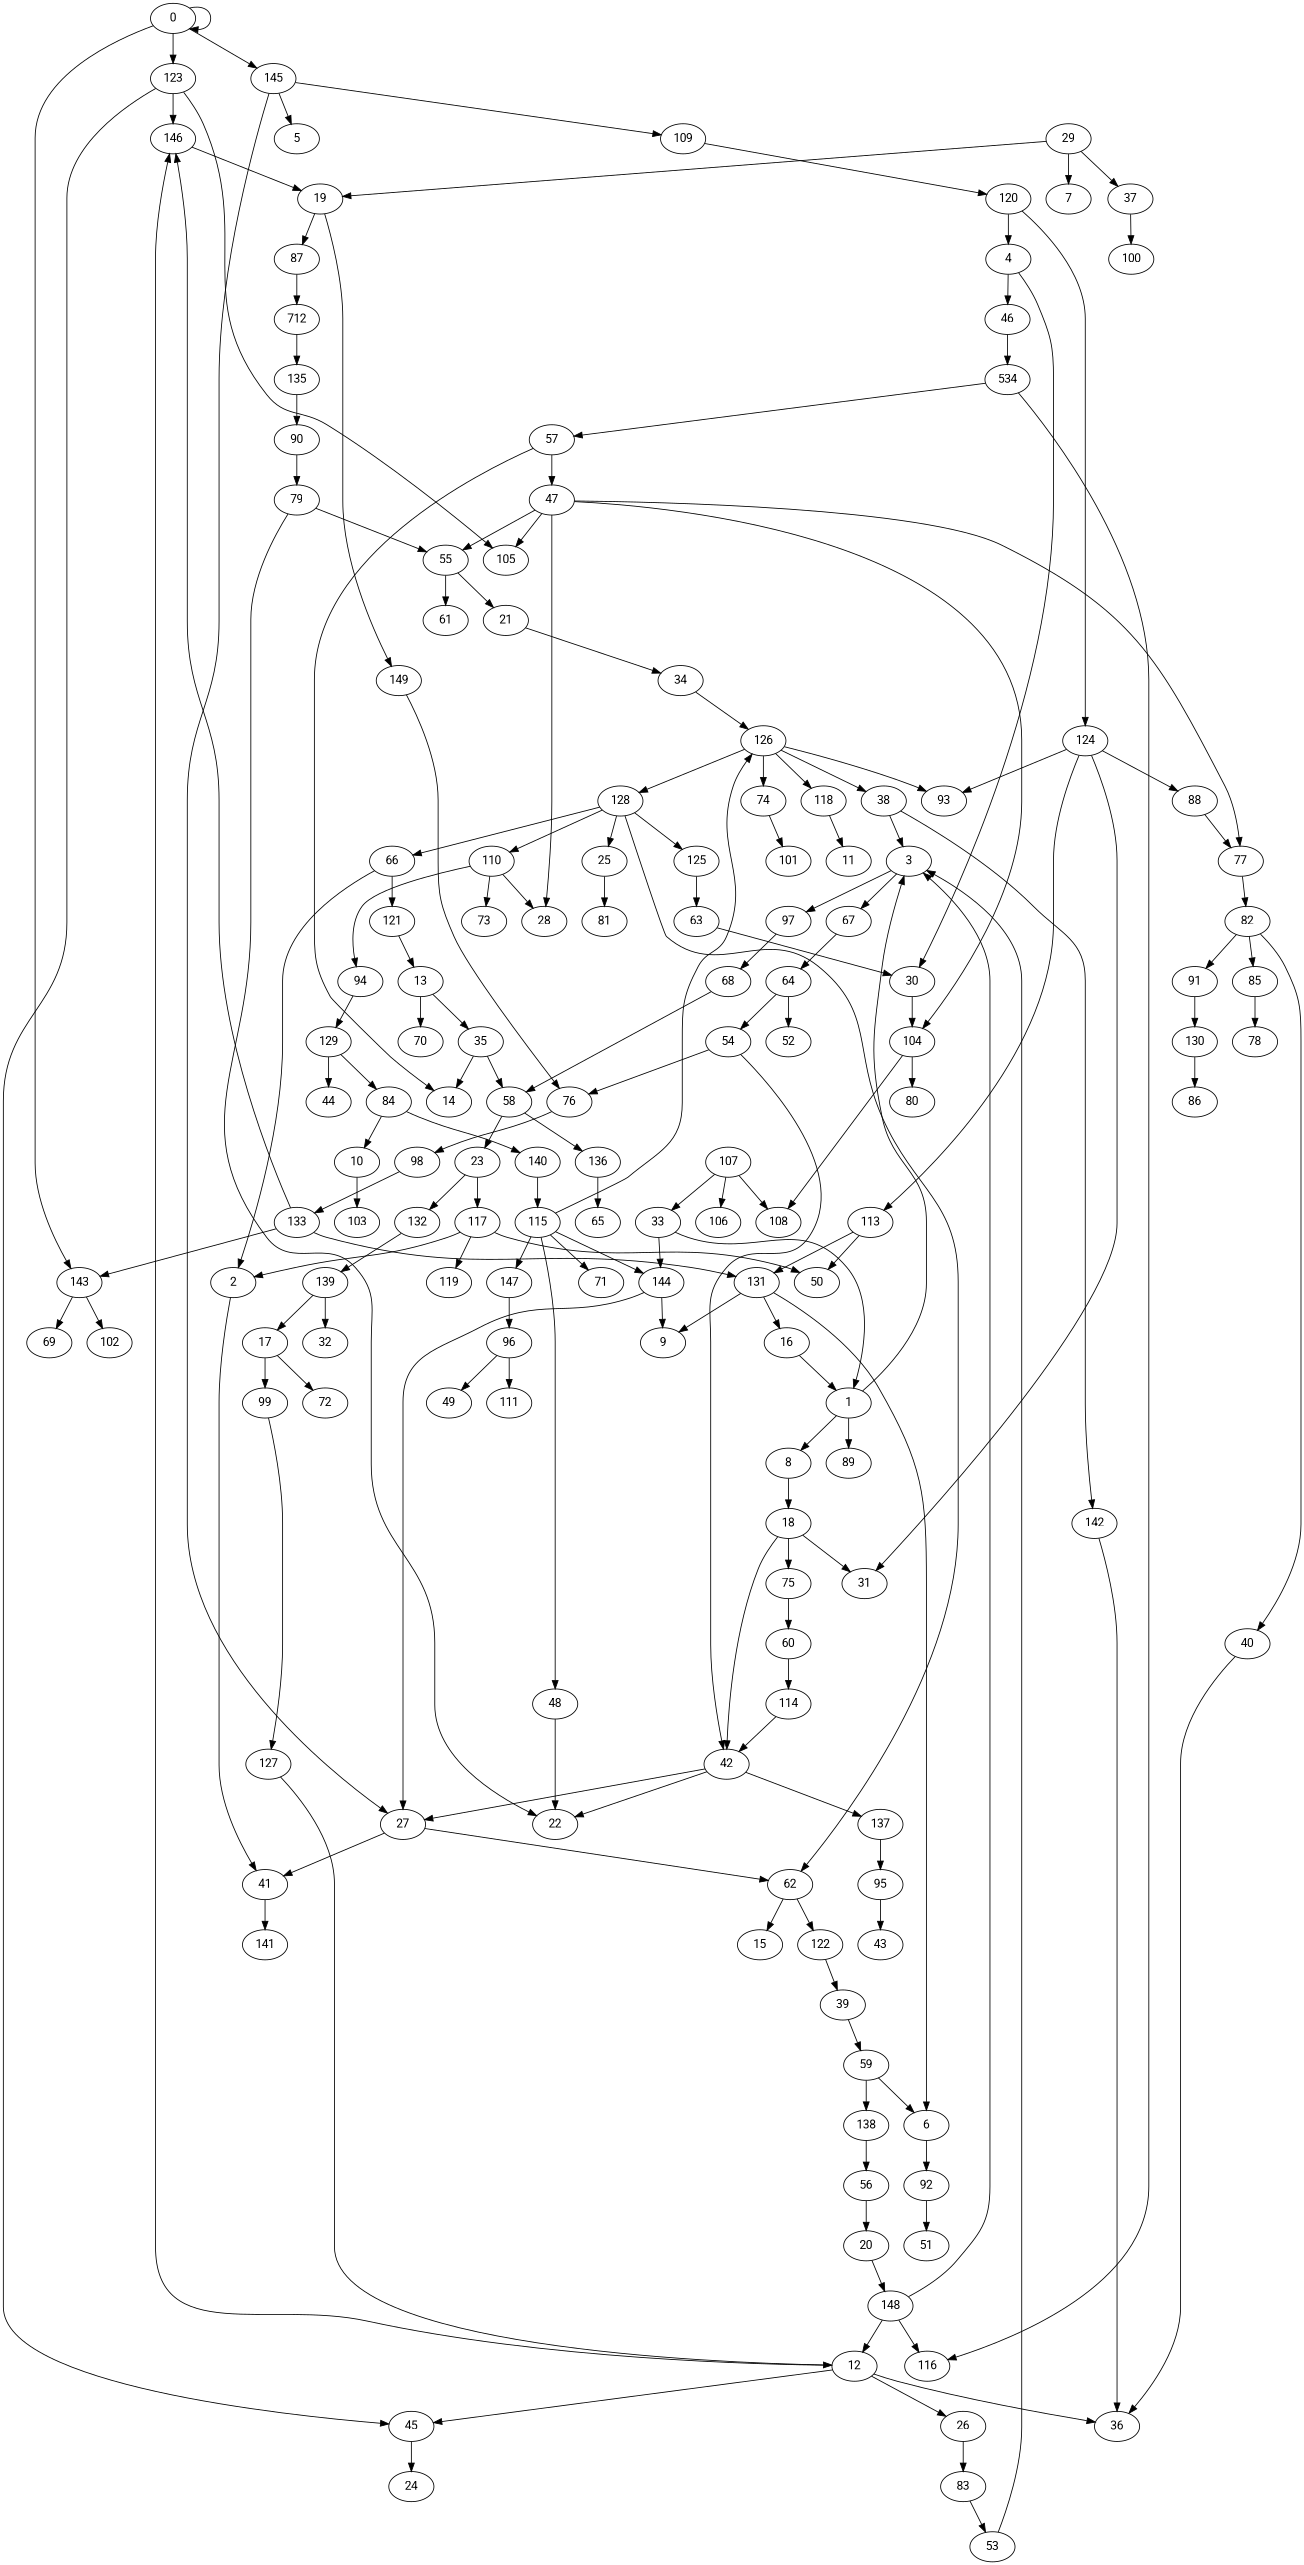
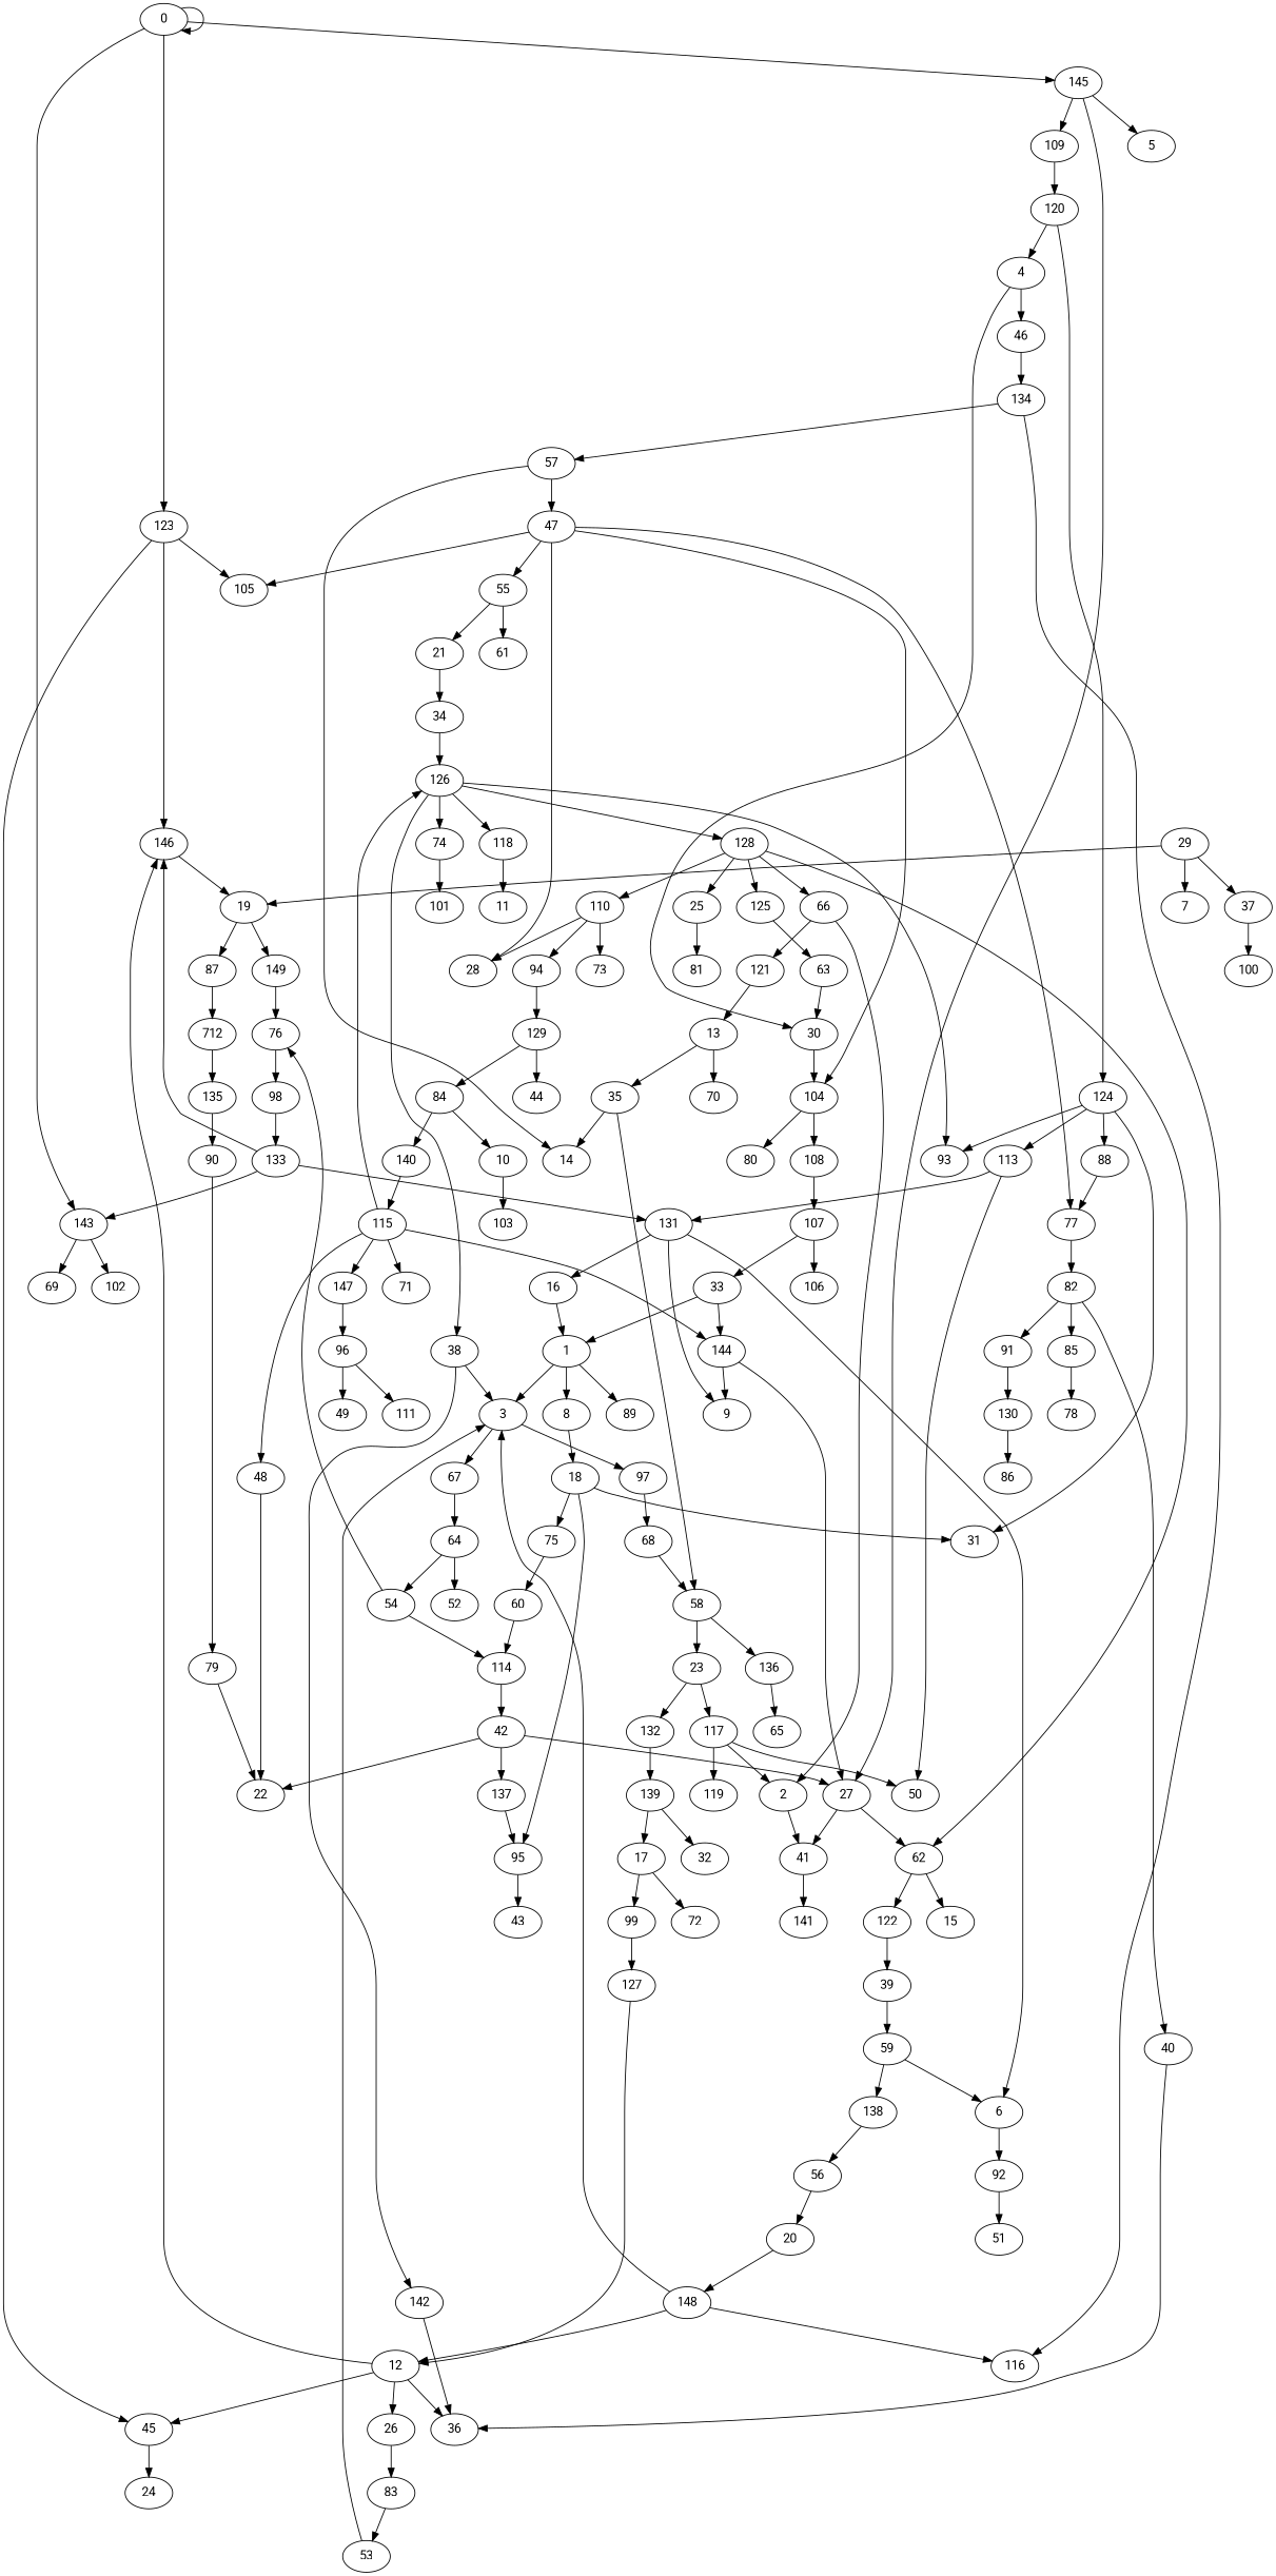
  digraph {
    fontname=Roboto
    node [fontname=Roboto]
    edge [fontname=Roboto]
    0 [height=0.5 width=0.75]
    123 [height=0.5 width=0.75]
    143 [height=0.5 width=0.75]
    145 [height=0.5 width=0.75]
    45 [height=0.5 width=0.75]
    146 [height=0.5 width=0.75]
    105 [height=0.5 width=0.75]
    69 [height=0.5 width=0.75]
    102 [height=0.5 width=0.75]
    5 [height=0.5 width=0.75]
    27 [height=0.5 width=0.75]
    109 [height=0.5 width=0.75]
    24 [height=0.5 width=0.75]
    19 [height=0.5 width=0.75]
    41 [height=0.5 width=0.75]
    62 [height=0.5 width=0.75]
    120 [height=0.5 width=0.75]
    1 [height=0.5 width=0.75]
    3 [height=0.5 width=0.75]
    8 [height=0.5 width=0.75]
    89 [height=0.5 width=0.75]
    67 [height=0.5 width=0.75]
    97 [height=0.5 width=0.75]
    18 [height=0.5 width=0.75]
    64 [height=0.5 width=0.75]
    68 [height=0.5 width=0.75]
    31 [height=0.5 width=0.75]
    42 [height=0.5 width=0.75]
    75 [height=0.5 width=0.75]
    2 [height=0.5 width=0.75]
    141 [height=0.5 width=0.75]
    52 [height=0.5 width=0.75]
    54 [height=0.5 width=0.75]
    58 [height=0.5 width=0.75]
    4 [height=0.5 width=0.75]
    30 [height=0.5 width=0.75]
    46 [height=0.5 width=0.75]
    104 [height=0.5 width=0.75]
-   134 [height=0.5 width=0.75 label=534]
+   134 [height=0.5 width=0.75]
    80 [height=0.5 width=0.75]
    108 [height=0.5 width=0.75]
    116 [height=0.5 width=0.75]
    57 [height=0.5 width=0.75]
    6 [height=0.5 width=0.75]
    92 [height=0.5 width=0.75]
    51 [height=0.5 width=0.75]
    7 [height=0.5 width=0.75]
    22 [height=0.5 width=0.75]
    137 [height=0.5 width=0.75]
    60 [height=0.5 width=0.75]
    9 [height=0.5 width=0.75]
    10 [height=0.5 width=0.75]
    103 [height=0.5 width=0.75]
    11 [height=0.5 width=0.75]
    12 [height=0.5 width=0.75]
    26 [height=0.5 width=0.75]
    36 [height=0.5 width=0.75]
    83 [height=0.5 width=0.75]
    53 [height=0.5 width=0.75]
    87 [height=0.5 width=0.75]
    149 [height=0.5 width=0.75]
    13 [height=0.5 width=0.75]
    35 [height=0.5 width=0.75]
    70 [height=0.5 width=0.75]
    14 [height=0.5 width=0.75]
    23 [height=0.5 width=0.75]
    136 [height=0.5 width=0.75]
    15 [height=0.5 width=0.75]
    16 [height=0.5 width=0.75]
    17 [height=0.5 width=0.75]
    72 [height=0.5 width=0.75]
    99 [height=0.5 width=0.75]
    127 [height=0.5 width=0.75]
    95 [height=0.5 width=0.75]
    114 [height=0.5 width=0.75]
    29 [height=0.5 width=0.75]
    37 [height=0.5 width=0.75]
    n78 [height=0.5 label=712 width=0.75]
    76 [height=0.5 width=0.75]
    100 [height=0.5 width=0.75]
    135 [height=0.5 width=0.75]
    98 [height=0.5 width=0.75]
    20 [height=0.5 width=0.75]
    148 [height=0.5 width=0.75]
    21 [height=0.5 width=0.75]
    34 [height=0.5 width=0.75]
    126 [height=0.5 width=0.75]
    38 [height=0.5 width=0.75]
    74 [height=0.5 width=0.75]
    93 [height=0.5 width=0.75]
    118 [height=0.5 width=0.75]
    128 [height=0.5 width=0.75]
    117 [height=0.5 width=0.75]
    132 [height=0.5 width=0.75]
    50 [height=0.5 width=0.75]
    119 [height=0.5 width=0.75]
    139 [height=0.5 width=0.75]
    32 [height=0.5 width=0.75]
    25 [height=0.5 width=0.75]
    81 [height=0.5 width=0.75]
    122 [height=0.5 width=0.75]
    39 [height=0.5 width=0.75]
    28 [height=0.5 width=0.75]
    107 [height=0.5 width=0.75]
    33 [height=0.5 width=0.75]
    144 [height=0.5 width=0.75]
    142 [height=0.5 width=0.75]
    101 [height=0.5 width=0.75]
    66 [height=0.5 width=0.75]
    110 [height=0.5 width=0.75]
    125 [height=0.5 width=0.75]
    65 [height=0.5 width=0.75]
    59 [height=0.5 width=0.75]
    138 [height=0.5 width=0.75]
    56 [height=0.5 width=0.75]
    40 [height=0.5 width=0.75]
    43 [height=0.5 width=0.75]
    44 [height=0.5 width=0.75]
    47 [height=0.5 width=0.75]
    55 [height=0.5 width=0.75]
    77 [height=0.5 width=0.75]
    61 [height=0.5 width=0.75]
    82 [height=0.5 width=0.75]
    85 [height=0.5 width=0.75]
    91 [height=0.5 width=0.75]
    48 [height=0.5 width=0.75]
    49 [height=0.5 width=0.75]
    133 [height=0.5 width=0.75]
    63 [height=0.5 width=0.75]
    121 [height=0.5 width=0.75]
    71 [height=0.5 width=0.75]
    73 [height=0.5 width=0.75]
    131 [height=0.5 width=0.75]
    78 [height=0.5 width=0.75]
    130 [height=0.5 width=0.75]
    79 [height=0.5 width=0.75]
    86 [height=0.5 width=0.75]
    84 [height=0.5 width=0.75]
    140 [height=0.5 width=0.75]
    115 [height=0.5 width=0.75]
    147 [height=0.5 width=0.75]
    90 [height=0.5 width=0.75]
    88 [height=0.5 width=0.75]
    94 [height=0.5 width=0.75]
    129 [height=0.5 width=0.75]
    96 [height=0.5 width=0.75]
    111 [height=0.5 width=0.75]
    106 [height=0.5 width=0.75]
    124 [height=0.5 width=0.75]
    113 [height=0.5 width=0.75]
    0 -> 0
    0 -> 123
    0 -> 143
    0 -> 145
    123 -> 45
    123 -> 146
    123 -> 105
    143 -> 69
    143 -> 102
    145 -> 5
    145 -> 27
    145 -> 109
    45 -> 24
    146 -> 19
    27 -> 41
    27 -> 62
    109 -> 120
    19 -> 87
    19 -> 149
    41 -> 141
    62 -> 15
    62 -> 122
    120 -> 4
    120 -> 124
    1 -> 3
    1 -> 8
    1 -> 89
    3 -> 67
    3 -> 97
    8 -> 18
    67 -> 64
    97 -> 68
    18 -> 31
-   18 -> 42
+   18 -> 95
    18 -> 75
    64 -> 52
    64 -> 54
    68 -> 58
    42 -> 27
    42 -> 22
    42 -> 137
    75 -> 60
    2 -> 41
-   54 -> 42
+   54 -> 114
    54 -> 76
    58 -> 23
    58 -> 136
    4 -> 30
    4 -> 46
    30 -> 104
    46 -> 134
    104 -> 80
    104 -> 108
    134 -> 116
    134 -> 57
-   107 -> 108
+   108 -> 107
    57 -> 14
    57 -> 47
    6 -> 92
    92 -> 51
    137 -> 95
    60 -> 114
    10 -> 103
    12 -> 45
    12 -> 146
    12 -> 26
    12 -> 36
    26 -> 83
    83 -> 53
    53 -> 3
    87 -> n78
    149 -> 76
    13 -> 35
    13 -> 70
    35 -> 58
    35 -> 14
    23 -> 117
    23 -> 132
    136 -> 65
    16 -> 1
    17 -> 72
    17 -> 99
    99 -> 127
    127 -> 12
    95 -> 43
    114 -> 42
    29 -> 19
    29 -> 7
    29 -> 37
    37 -> 100
    n78 -> 135
    76 -> 98
    135 -> 90
    98 -> 133
    20 -> 148
    148 -> 3
    148 -> 116
    148 -> 12
    21 -> 34
    34 -> 126
    126 -> 38
    126 -> 74
    126 -> 93
    126 -> 118
    126 -> 128
    38 -> 3
    38 -> 142
    74 -> 101
    118 -> 11
    128 -> 62
    128 -> 25
    128 -> 66
    128 -> 110
    128 -> 125
    117 -> 2
    117 -> 50
    117 -> 119
    132 -> 139
    139 -> 17
    139 -> 32
    25 -> 81
    122 -> 39
    39 -> 59
    107 -> 33
    107 -> 106
    33 -> 1
    33 -> 144
    144 -> 27
    144 -> 9
    142 -> 36
    66 -> 2
    66 -> 121
    110 -> 28
    110 -> 73
    110 -> 94
    125 -> 63
    59 -> 6
    59 -> 138
    138 -> 56
    56 -> 20
    40 -> 36
    47 -> 105
    47 -> 104
    47 -> 28
    47 -> 55
    47 -> 77
    55 -> 21
    55 -> 61
    77 -> 82
    82 -> 40
    82 -> 85
    82 -> 91
    85 -> 78
    91 -> 130
    48 -> 22
    133 -> 143
    133 -> 146
    133 -> 131
    63 -> 30
    121 -> 13
    131 -> 6
    131 -> 9
    131 -> 16
    130 -> 86
    79 -> 22
-   79 -> 55
    84 -> 10
    84 -> 140
    140 -> 115
    115 -> 126
    115 -> 144
    115 -> 48
    115 -> 71
    115 -> 147
    147 -> 96
    90 -> 79
    88 -> 77
    94 -> 129
    129 -> 44
    129 -> 84
    96 -> 49
    96 -> 111
    124 -> 31
    124 -> 93
    124 -> 88
    124 -> 113
    113 -> 50
    113 -> 131
  }
